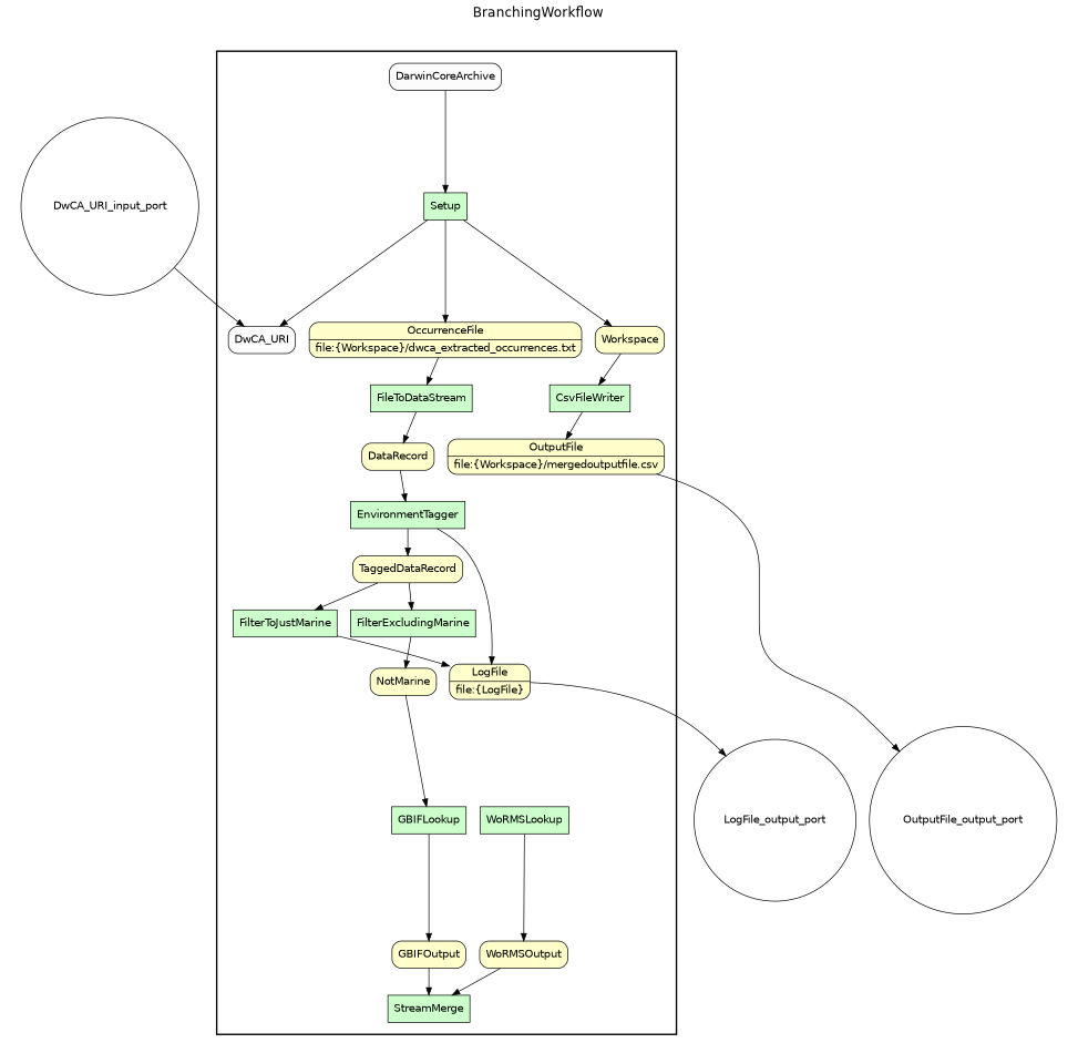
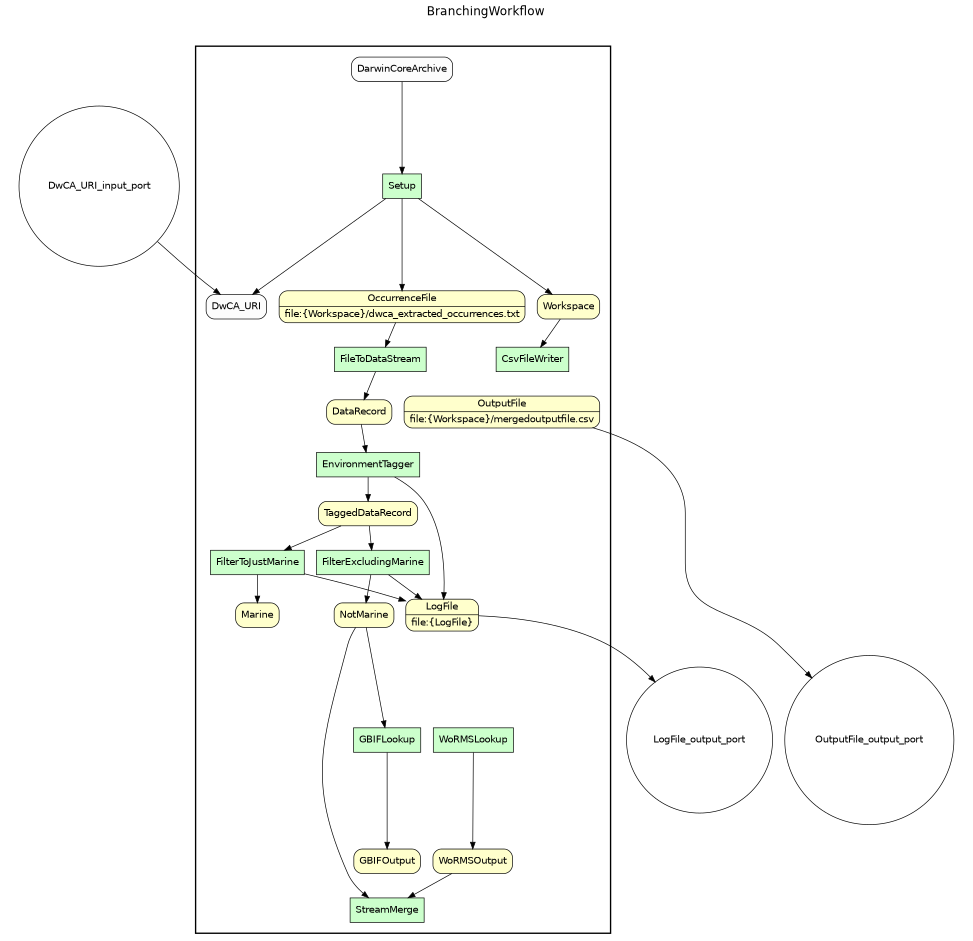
  digraph {
    fontname=Helvetica
    fontsize=18
    label=BranchingWorkflow
    labelloc=t
    rankdir=TB
    node [fillcolor="#FFFFCC" fontname=Helvetica peripheries=1 shape=box style="rounded,filled"]
    Setup [fillcolor="#CCFFCC" style=filled]
    n2 [label="{<f0> OccurrenceFile |<f1> file\:\{Workspace\}/dwca_extracted_occurrences.txt}" rankdir=LR shape=record]
    Workspace
    FileToDataStream [fillcolor="#CCFFCC" style=filled]
    DataRecord
    EnvironmentTagger [fillcolor="#CCFFCC" style=filled]
    TaggedDataRecord
    n8 [label="{<f0> LogFile |<f1> file\:\{LogFile\}}" rankdir=LR shape=record]
    FilterToJustMarine [fillcolor="#CCFFCC" style=filled]
+   Marine
    FilterExcludingMarine [fillcolor="#CCFFCC" style=filled]
    NotMarine
    WoRMSLookup [fillcolor="#CCFFCC" style=filled]
    WoRMSOutput
    GBIFLookup [fillcolor="#CCFFCC" style=filled]
    GBIFOutput
    StreamMerge [fillcolor="#CCFFCC" style=filled]
    CsvFileWriter [fillcolor="#CCFFCC" style=filled]
    n19 [label="{<f0> OutputFile |<f1> file\:\{Workspace\}/mergedoutputfile.csv}" rankdir=LR shape=record]
    DwCA_URI [fillcolor="#FCFCFC"]
    DarwinCoreArchive [fillcolor="#FCFCFC"]
    DwCA_URI_input_port [fillcolor="#FFFFFF" shape=circle width=0.2]
    OutputFile_output_port [fillcolor="#FFFFFF" shape=circle width=0.2]
    LogFile_output_port [fillcolor="#FFFFFF" shape=circle width=0.2]
    subgraph cluster_1 {
      color=black
      label=""
      penwidth=2
      subgraph cluster_2 {
        color=black
        label=""
        penwidth=0
        Setup
        n2
        Workspace
        FileToDataStream
        DataRecord
        EnvironmentTagger
        TaggedDataRecord
        n8
        FilterToJustMarine
+       Marine
        FilterExcludingMarine
        NotMarine
        WoRMSLookup
        WoRMSOutput
        GBIFLookup
        GBIFOutput
        StreamMerge
        CsvFileWriter
        n19
        DwCA_URI
        DarwinCoreArchive
      }
    }
    subgraph cluster_3 {
      label=""
      penwidth=0
      subgraph cluster_4 {
        label=""
        penwidth=0
        OutputFile_output_port
        LogFile_output_port
      }
    }
    subgraph cluster_5 {
      label=""
      penwidth=0
      subgraph cluster_6 {
        label=""
        penwidth=0
        DwCA_URI_input_port
      }
    }
    Setup -> n2
    Setup -> Workspace
    Setup -> DwCA_URI
    n2 -> FileToDataStream
    Workspace -> CsvFileWriter
    FileToDataStream -> DataRecord
    DataRecord -> EnvironmentTagger
    EnvironmentTagger -> TaggedDataRecord
    EnvironmentTagger -> n8
    TaggedDataRecord -> FilterToJustMarine
    TaggedDataRecord -> FilterExcludingMarine
    n8 -> LogFile_output_port
    FilterToJustMarine -> n8
+   FilterToJustMarine -> Marine
+   FilterExcludingMarine -> n8
    FilterExcludingMarine -> NotMarine
    NotMarine -> GBIFLookup
    WoRMSLookup -> WoRMSOutput
    WoRMSOutput -> StreamMerge
    GBIFLookup -> GBIFOutput
-   GBIFOutput -> StreamMerge
-   CsvFileWriter -> n19
+   NotMarine -> StreamMerge
    n19 -> OutputFile_output_port
    DarwinCoreArchive -> Setup
    DwCA_URI_input_port -> DwCA_URI
  }
